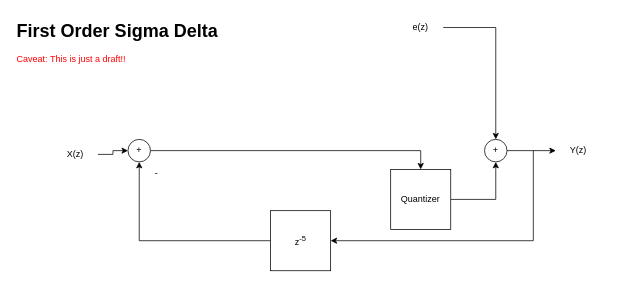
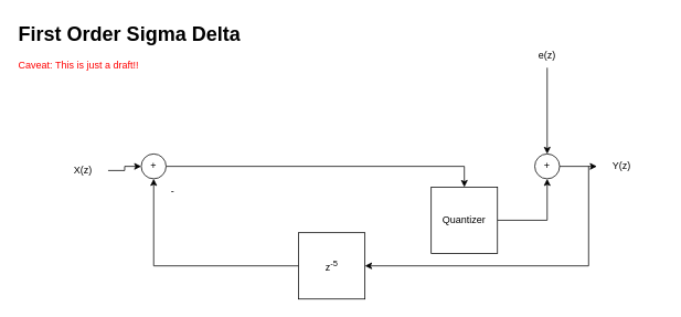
  <mxCell id="0" />
  <mxCell id="1" parent="0" />
  <mxCell id="2" style="edgeStyle=orthogonalEdgeStyle;rounded=0;orthogonalLoop=1;jettySize=auto;html=1;entryX=1;entryY=0.5;entryDx=0;entryDy=0;" edge="1" parent="1" target="6"><mxGeometry relative="1" as="geometry"><mxPoint x="560" y="290" as="targetPoint" /><mxPoint x="710" y="200" as="sourcePoint" /><Array as="points"><mxPoint x="710" y="320" /></Array></mxGeometry></mxCell>
  <mxCell id="3" value="" style="edgeStyle=orthogonalEdgeStyle;rounded=0;orthogonalLoop=1;jettySize=auto;html=1;" edge="1" parent="1" source="4" target="16"><mxGeometry relative="1" as="geometry" /></mxCell>
  <mxCell id="4" value="Quantizer" style="whiteSpace=wrap;html=1;aspect=fixed;" vertex="1" parent="1"><mxGeometry x="520" y="225" width="80" height="80" as="geometry" /></mxCell>
  <mxCell id="5" style="edgeStyle=orthogonalEdgeStyle;rounded=0;orthogonalLoop=1;jettySize=auto;html=1;entryX=0.5;entryY=1;entryDx=0;entryDy=0;" edge="1" parent="1" source="6" target="8"><mxGeometry relative="1" as="geometry" /></mxCell>
  <mxCell id="6" value="z&lt;sup&gt;-5&lt;/sup&gt;" style="whiteSpace=wrap;html=1;aspect=fixed;" vertex="1" parent="1"><mxGeometry x="360" y="280" width="80" height="80" as="geometry" /></mxCell>
  <mxCell id="7" style="edgeStyle=orthogonalEdgeStyle;rounded=0;orthogonalLoop=1;jettySize=auto;html=1;" edge="1" parent="1" source="8" target="4"><mxGeometry relative="1" as="geometry" /></mxCell>
  <mxCell id="8" value="+" style="ellipse;whiteSpace=wrap;html=1;aspect=fixed;" vertex="1" parent="1"><mxGeometry x="170" y="185" width="30" height="30" as="geometry" /></mxCell>
  <mxCell id="9" value="&lt;h1 style=&quot;margin-top: 0px;&quot;&gt;First Order Sigma Delta&lt;br&gt;&lt;/h1&gt;&lt;p&gt;&lt;font color=&quot;#ff0000&quot;&gt;Caveat: This is just a draft!!&lt;/font&gt;&lt;br&gt;&lt;/p&gt;" style="text;html=1;whiteSpace=wrap;overflow=hidden;rounded=0;" vertex="1" parent="1"><mxGeometry x="20" y="20" width="350" height="80" as="geometry" /></mxCell>
  <mxCell id="10" style="edgeStyle=orthogonalEdgeStyle;rounded=0;orthogonalLoop=1;jettySize=auto;html=1;entryX=0;entryY=0.5;entryDx=0;entryDy=0;" edge="1" parent="1" source="11" target="8"><mxGeometry relative="1" as="geometry" /></mxCell>
  <mxCell id="11" value="X(z)" style="text;html=1;align=center;verticalAlign=middle;whiteSpace=wrap;rounded=0;" vertex="1" parent="1"><mxGeometry x="70" y="190" width="60" height="30" as="geometry" /></mxCell>
- <mxCell id="12" value="Y(z)" style="text;html=1;align=center;verticalAlign=middle;whiteSpace=wrap;rounded=0;" vertex="1" parent="1"><mxGeometry x="740" y="185" width="60" height="30" as="geometry" /></mxCell>
+ <mxCell id="12" value="Y(z)" style="text;html=1;align=center;verticalAlign=middle;whiteSpace=wrap;rounded=0;" vertex="1" parent="1"><mxGeometry x="720" y="185" width="60" height="30" as="geometry" /></mxCell>
  <mxCell id="13" value="" style="edgeStyle=orthogonalEdgeStyle;rounded=0;orthogonalLoop=1;jettySize=auto;html=1;" edge="1" parent="1" source="14" target="16"><mxGeometry relative="1" as="geometry" /></mxCell>
- <mxCell id="14" value="e(z)" style="text;html=1;align=center;verticalAlign=middle;whiteSpace=wrap;rounded=0;" vertex="1" parent="1"><mxGeometry x="530" y="21" width="60" height="30" as="geometry" /></mxCell>
+ <mxCell id="14" value="e(z)" style="text;html=1;align=center;verticalAlign=middle;whiteSpace=wrap;rounded=0;" vertex="1" parent="1"><mxGeometry x="630" y="51" width="60" height="30" as="geometry" /></mxCell>
  <mxCell id="15" value="" style="edgeStyle=orthogonalEdgeStyle;rounded=0;orthogonalLoop=1;jettySize=auto;html=1;" edge="1" parent="1" source="16" target="12"><mxGeometry relative="1" as="geometry" /></mxCell>
  <mxCell id="16" value="+" style="ellipse;whiteSpace=wrap;html=1;aspect=fixed;" vertex="1" parent="1"><mxGeometry x="645" y="185" width="30" height="30" as="geometry" /></mxCell>
  <mxCell id="17" value="-" style="text;html=1;align=center;verticalAlign=middle;whiteSpace=wrap;rounded=0;" vertex="1" parent="1"><mxGeometry x="198" y="215" width="20" height="30" as="geometry" /></mxCell>
